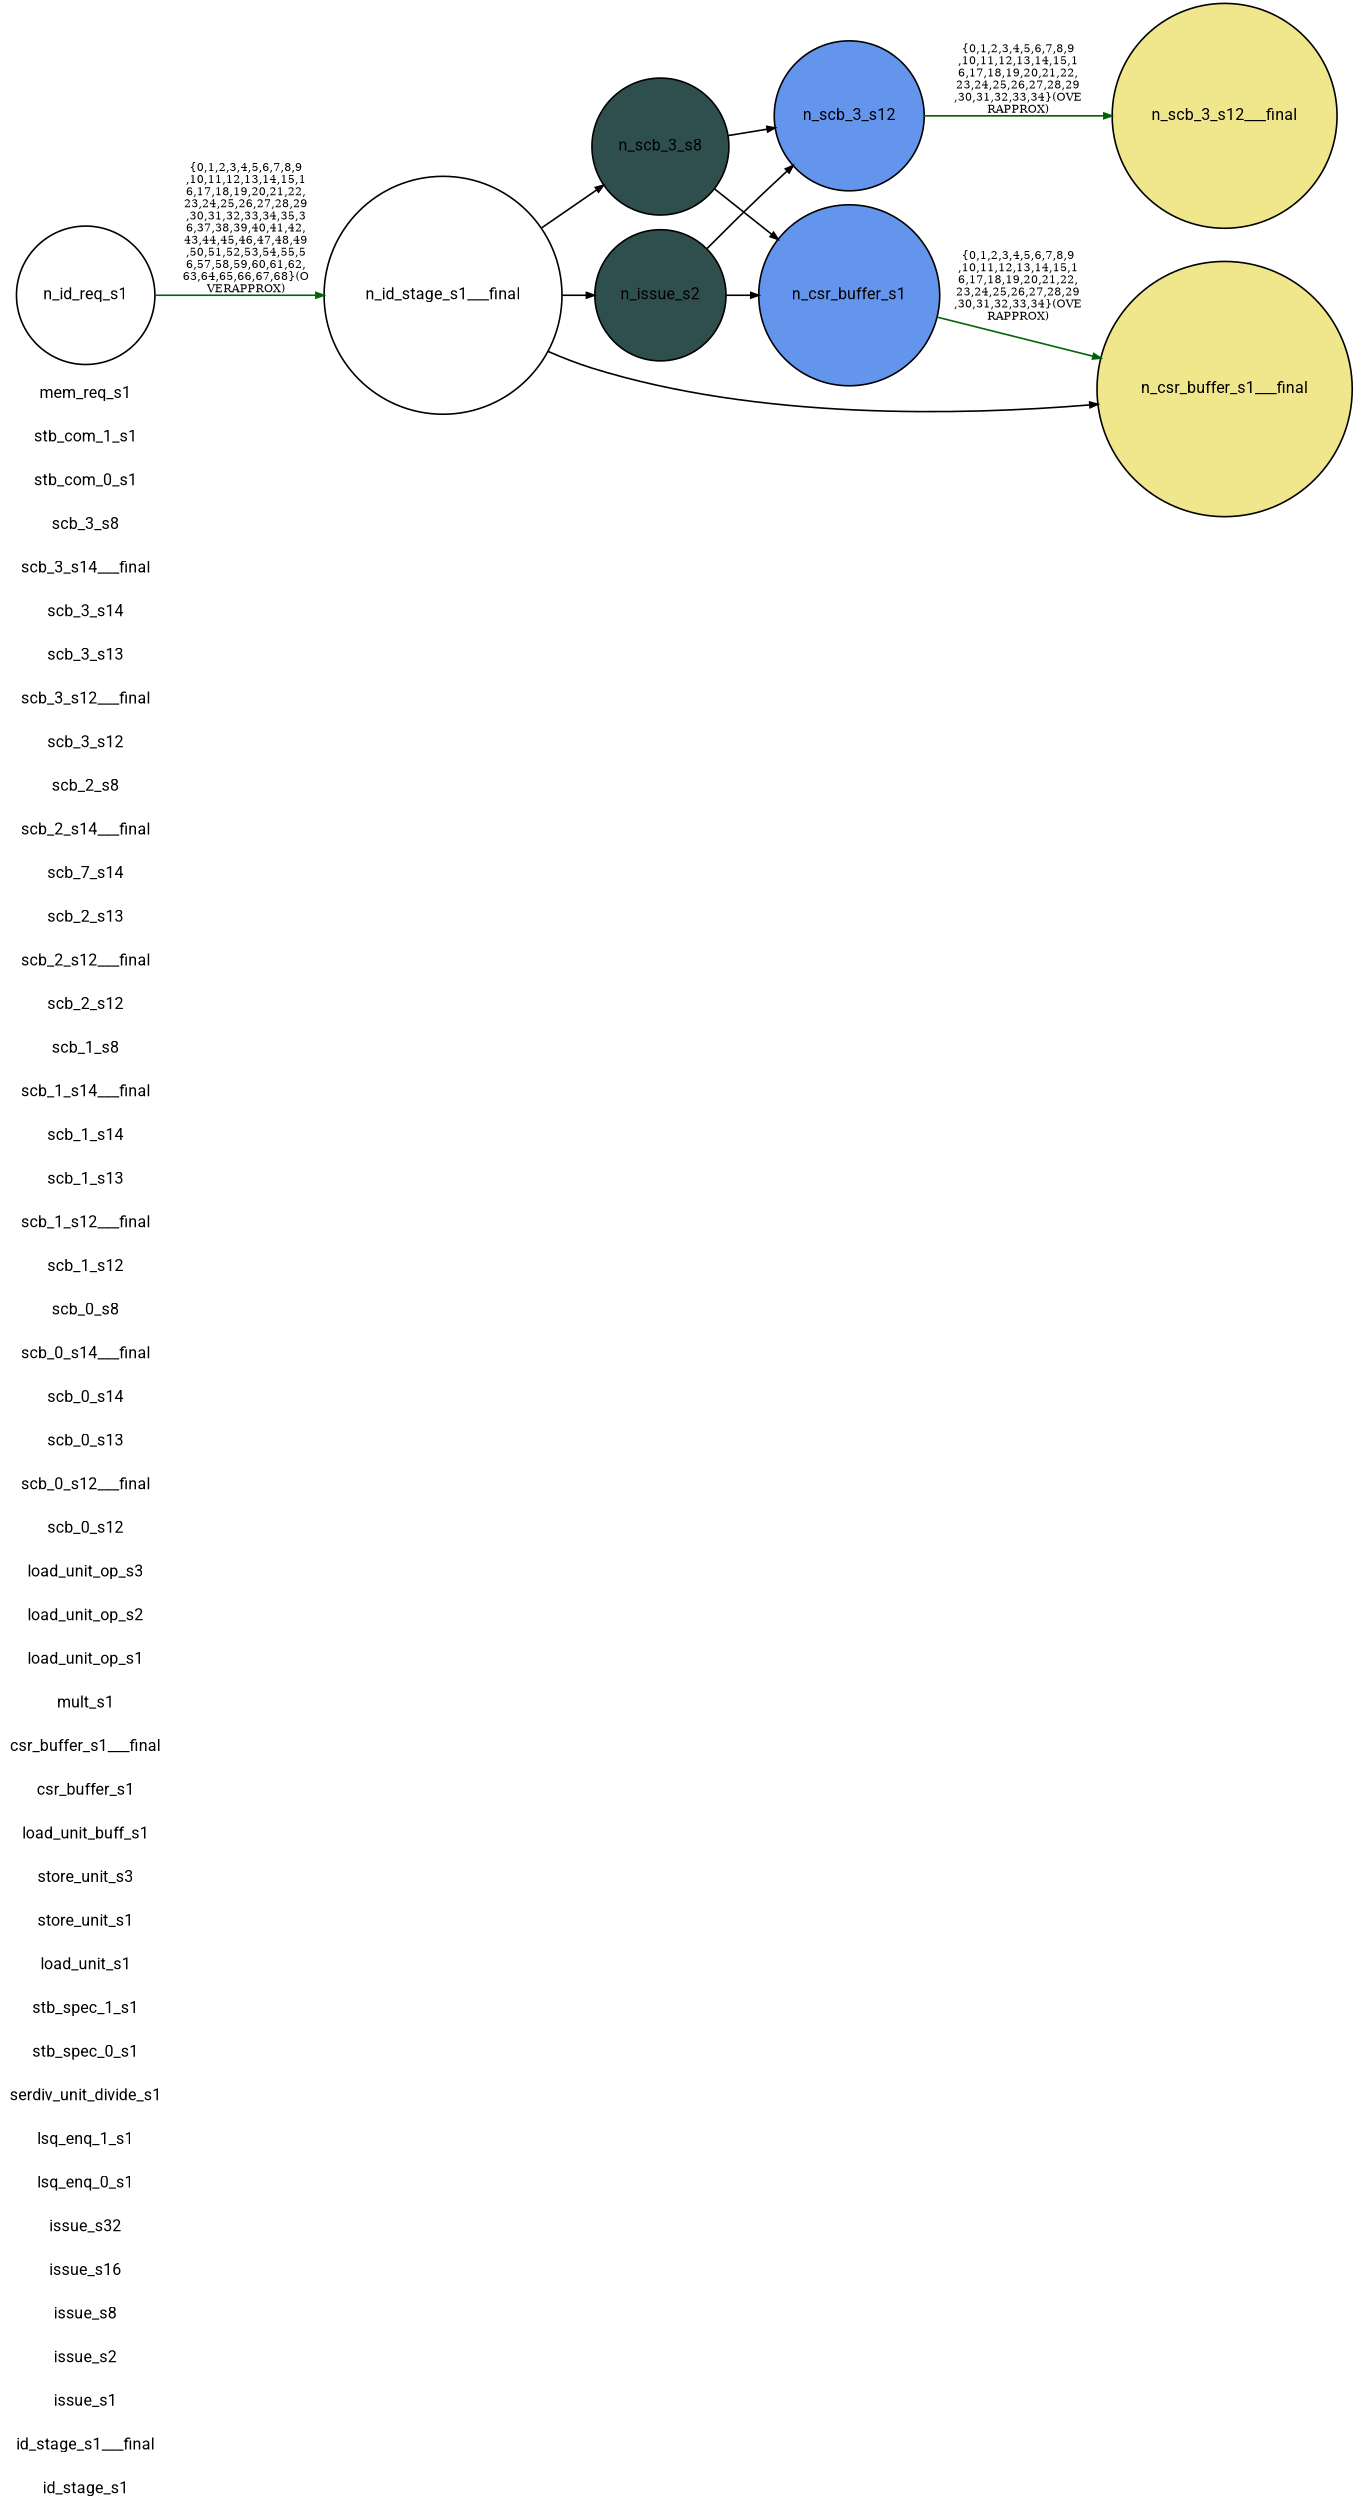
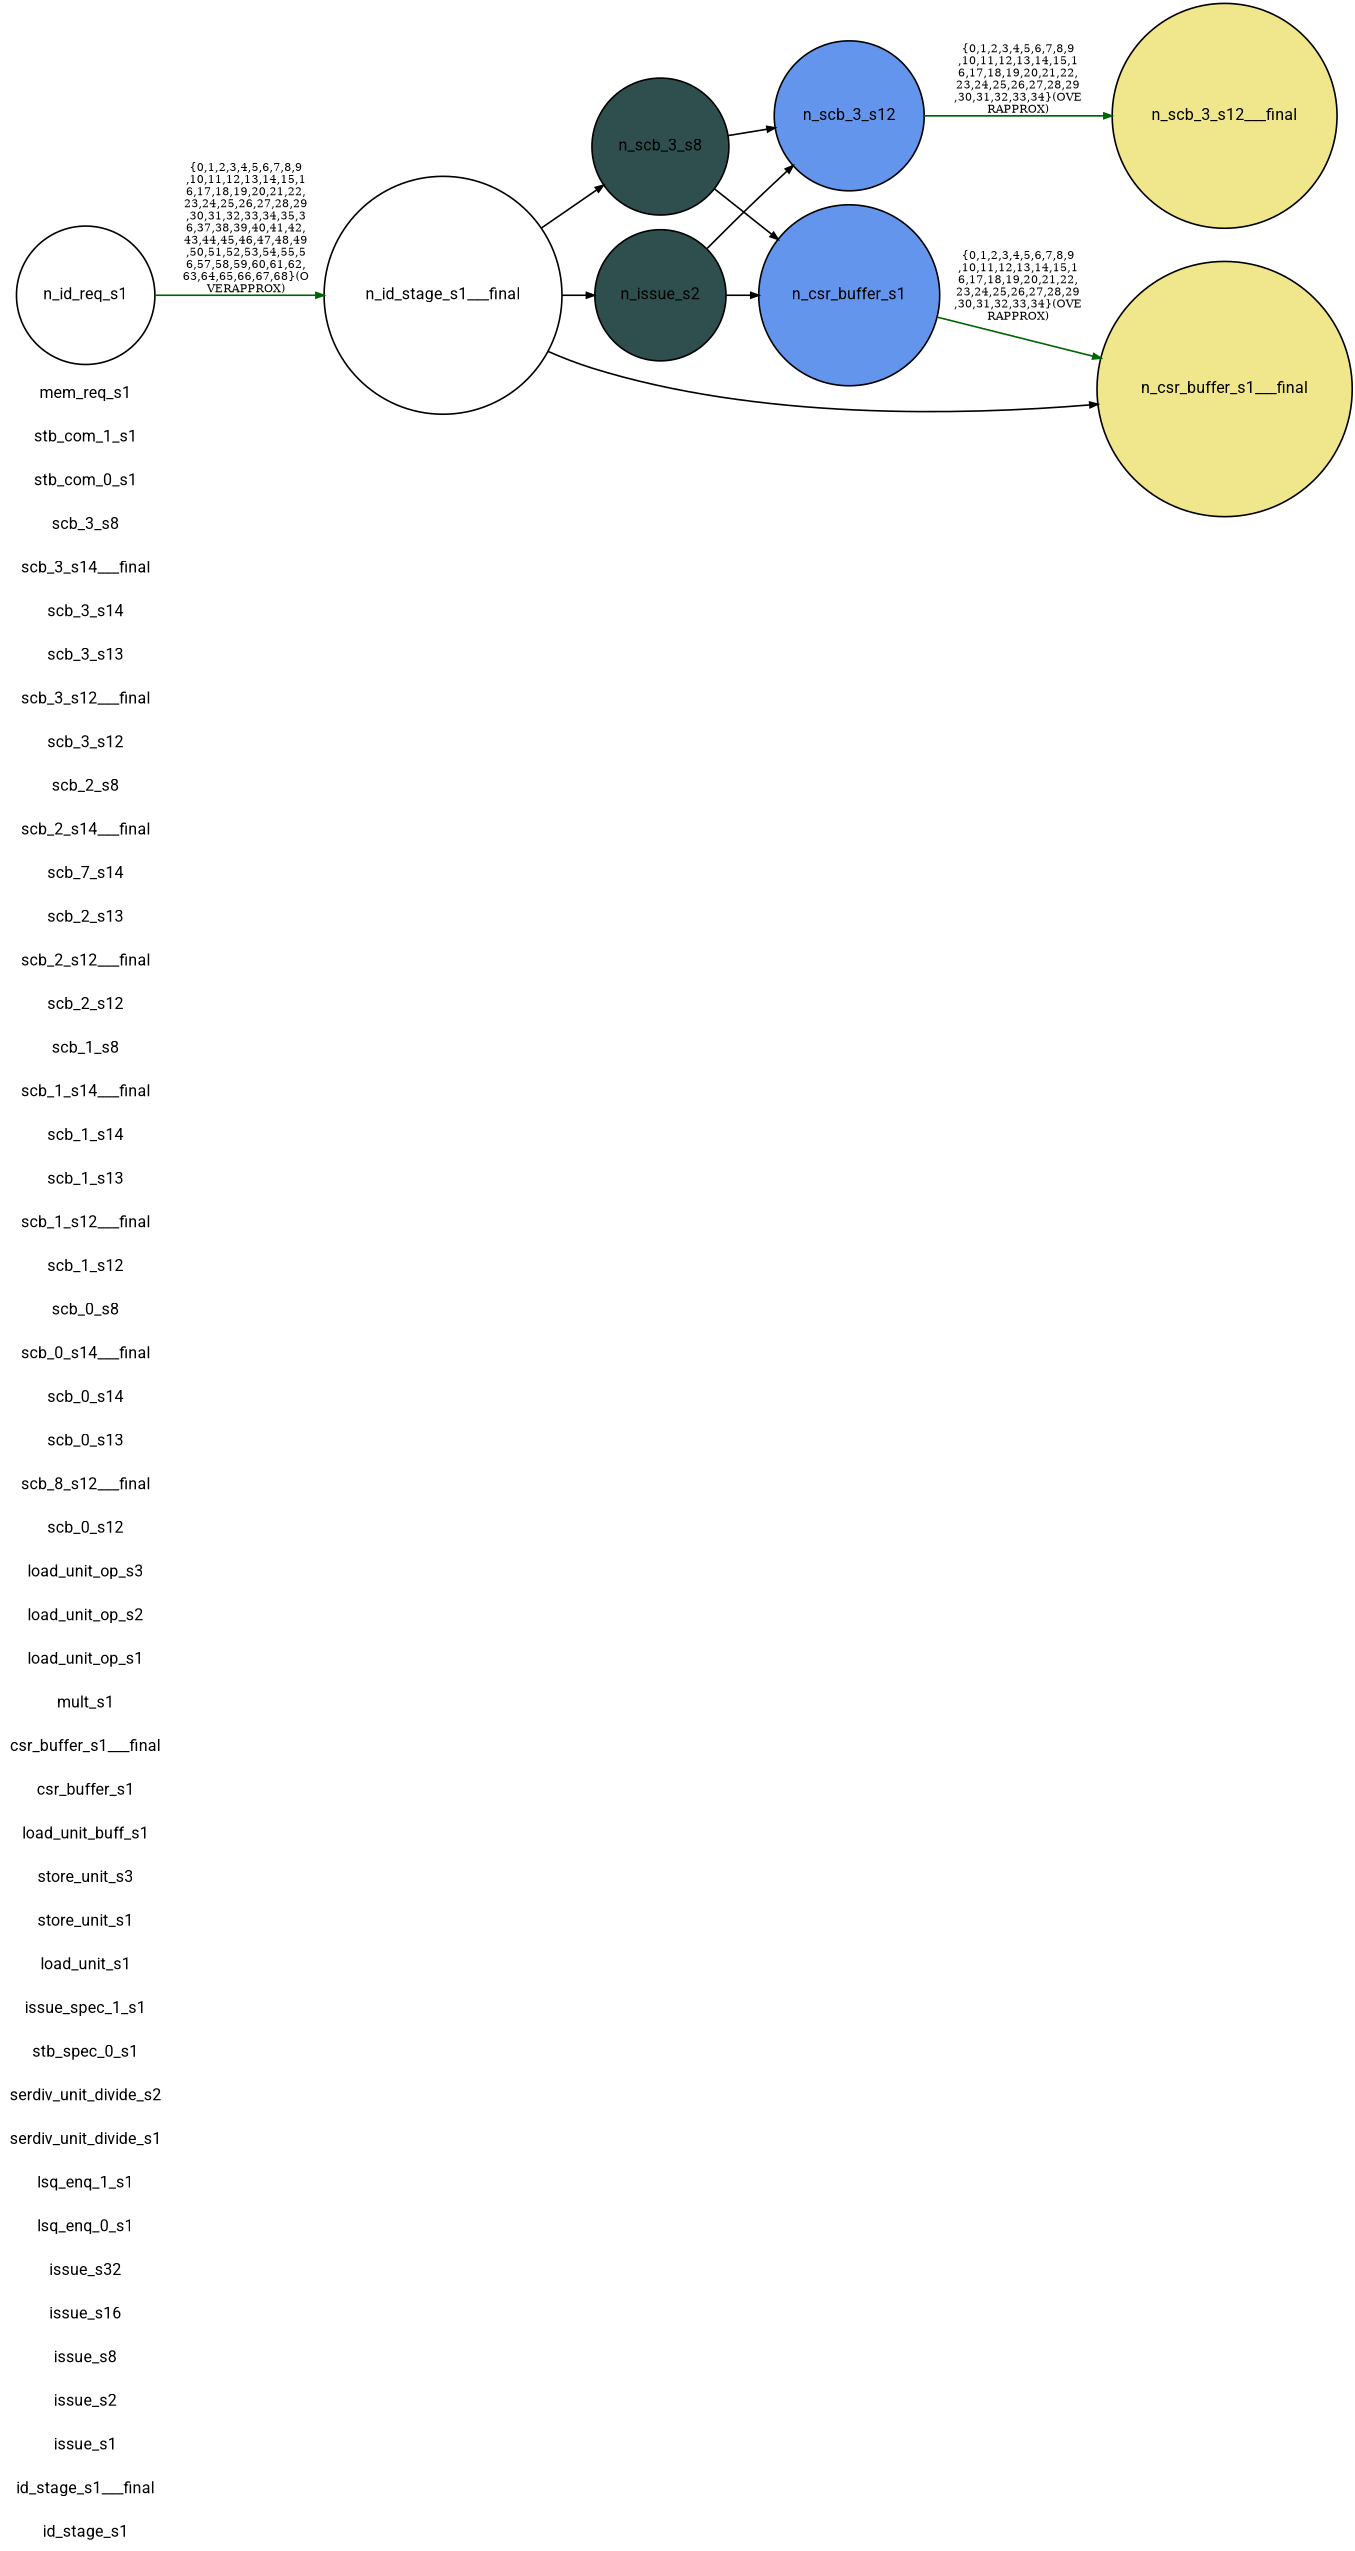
  digraph {
    rankdir=LR
    splines=true
    node [fontname=roboto fontsize=20 penwidth=2 shape=none]
    edge [color=black penwidth=2]
    n1 [label=id_stage_s1]
    n2 [label=id_stage_s1___final]
    n3 [label=issue_s1]
    n4 [label=issue_s2]
    n5 [label=issue_s8]
    n6 [label=issue_s16]
    n7 [label=issue_s32]
    n8 [label=lsq_enq_0_s1]
    n9 [label=lsq_enq_1_s1]
    n10 [label=serdiv_unit_divide_s1]
+   n11 [label=serdiv_unit_divide_s2]
    n12 [label=stb_spec_0_s1]
-   n13 [label=stb_spec_1_s1]
+   n13 [label=issue_spec_1_s1]
    n14 [label=load_unit_s1]
    n15 [label=store_unit_s1]
    n16 [label=store_unit_s3]
    n17 [label=load_unit_buff_s1]
    n18 [label=csr_buffer_s1]
    n19 [label=csr_buffer_s1___final]
    n20 [label=mult_s1]
    n21 [label=load_unit_op_s1]
    n22 [label=load_unit_op_s2]
    n23 [label=load_unit_op_s3]
    n24 [label=scb_0_s12]
-   n25 [label=scb_0_s12___final]
+   n25 [label=scb_8_s12___final]
    n26 [label=scb_0_s13]
    n27 [label=scb_0_s14]
    n28 [label=scb_0_s14___final]
    n29 [label=scb_0_s8]
    n30 [label=scb_1_s12]
    n31 [label=scb_1_s12___final]
    n32 [label=scb_1_s13]
    n33 [label=scb_1_s14]
    n34 [label=scb_1_s14___final]
    n35 [label=scb_1_s8]
    n36 [label=scb_2_s12]
    n37 [label=scb_2_s12___final]
    n38 [label=scb_2_s13]
    n39 [label=scb_7_s14]
    n40 [label=scb_2_s14___final]
    n41 [label=scb_2_s8]
    n42 [label=scb_3_s12]
    n43 [label=scb_3_s12___final]
    n44 [label=scb_3_s13]
    n45 [label=scb_3_s14]
    n46 [label=scb_3_s14___final]
    n47 [label=scb_3_s8]
    n48 [label=stb_com_0_s1]
    n49 [label=stb_com_1_s1]
    n50 [label=mem_req_s1]
    n51 [label=n_id_req_s1 shape=circle]
    n_id_stage_s1___final [shape=circle]
    n_issue_s2 [color=black fillcolor="#2F4F4F" shape=circle style=filled]
    n_csr_buffer_s1___final [color=black fillcolor="#F0E68C" shape=circle style=filled]
    n_scb_3_s8 [color=black fillcolor="#2F4F4F" shape=circle style=filled]
    n_scb_3_s12 [color=black fillcolor="#6495ED" shape=circle style=filled]
    n_csr_buffer_s1 [color=black fillcolor="#6495ED" shape=circle style=filled]
    n_scb_3_s12___final [color=black fillcolor="#F0E68C" shape=circle style=filled]
    n51 -> n_id_stage_s1___final [color="#006400" label="{0,1,2,3,4,5,6,7,8,9\n,10,11,12,13,14,15,1\n6,17,18,19,20,21,22,\n23,24,25,26,27,28,29\n,30,31,32,33,34,35,3\n6,37,38,39,40,41,42,\n43,44,45,46,47,48,49\n,50,51,52,53,54,55,5\n6,57,58,59,60,61,62,\n63,64,65,66,67,68}(O\nVERAPPROX)"]
    n_id_stage_s1___final -> n_issue_s2
    n_id_stage_s1___final -> n_csr_buffer_s1___final
    n_id_stage_s1___final -> n_scb_3_s8
    n_issue_s2 -> n_scb_3_s12
    n_issue_s2 -> n_csr_buffer_s1
    n_scb_3_s8 -> n_scb_3_s12
    n_scb_3_s8 -> n_csr_buffer_s1
    n_scb_3_s12 -> n_scb_3_s12___final [color="#006400" label="{0,1,2,3,4,5,6,7,8,9\n,10,11,12,13,14,15,1\n6,17,18,19,20,21,22,\n23,24,25,26,27,28,29\n,30,31,32,33,34}(OVE\nRAPPROX)"]
    n_csr_buffer_s1 -> n_csr_buffer_s1___final [color="#006400" label="{0,1,2,3,4,5,6,7,8,9\n,10,11,12,13,14,15,1\n6,17,18,19,20,21,22,\n23,24,25,26,27,28,29\n,30,31,32,33,34}(OVE\nRAPPROX)"]
  }
